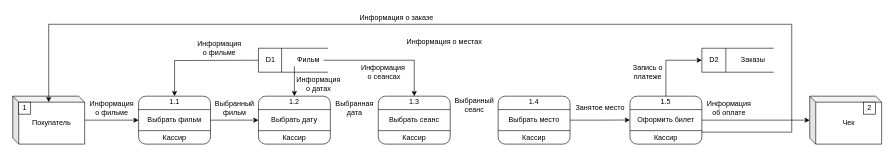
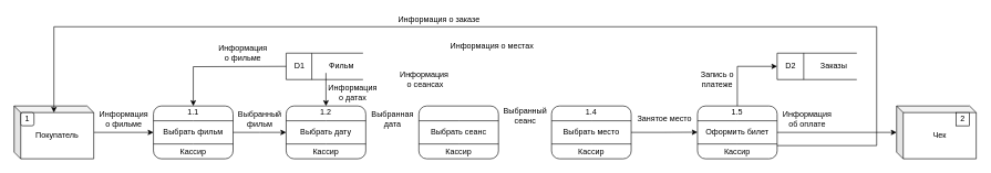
  <mxCell id="0" />
  <mxCell id="1" parent="0" />
  <mxCell id="2" style="edgeStyle=orthogonalEdgeStyle;rounded=0;orthogonalLoop=1;jettySize=auto;html=1;entryX=0;entryY=0.5;entryDx=0;entryDy=0;" parent="1" source="65" target="4" edge="1"><mxGeometry relative="1" as="geometry"><mxPoint x="270" y="200" as="targetPoint" /></mxGeometry></mxCell>
  <mxCell id="3" value="1.1" style="group" parent="1" vertex="1" connectable="0"><mxGeometry x="230" y="160" width="120" height="80" as="geometry" /></mxCell>
  <mxCell id="4" value="Выбрать фильм" style="rounded=1;whiteSpace=wrap;html=1;" parent="3" vertex="1"><mxGeometry width="120" height="80" as="geometry" /></mxCell>
  <mxCell id="5" value="" style="shape=link;html=1;width=35.116;exitX=0;exitY=0.5;exitDx=0;exitDy=0;entryX=1;entryY=0.5;entryDx=0;entryDy=0;" parent="3" source="4" target="4" edge="1"><mxGeometry width="100" relative="1" as="geometry"><mxPoint x="-20" y="40" as="sourcePoint" /><mxPoint x="110" y="39.84" as="targetPoint" /><Array as="points"><mxPoint x="60" y="40" /></Array></mxGeometry></mxCell>
  <mxCell id="6" value="1.1" style="text;html=1;strokeColor=none;fillColor=none;align=center;verticalAlign=middle;whiteSpace=wrap;rounded=0;" parent="3" vertex="1"><mxGeometry x="40" width="40" height="20" as="geometry" /></mxCell>
  <mxCell id="7" value="Кассир" style="text;html=1;strokeColor=none;fillColor=none;align=center;verticalAlign=middle;whiteSpace=wrap;rounded=0;" parent="3" vertex="1"><mxGeometry x="40" y="60" width="40" height="20" as="geometry" /></mxCell>
  <mxCell id="8" value="1.1" style="group" parent="1" vertex="1" connectable="0"><mxGeometry x="430" y="160" width="120" height="80" as="geometry" /></mxCell>
  <mxCell id="9" value="Выбрать дату" style="rounded=1;whiteSpace=wrap;html=1;" parent="8" vertex="1"><mxGeometry width="120" height="80" as="geometry" /></mxCell>
  <mxCell id="10" value="" style="shape=link;html=1;width=35.116;exitX=0;exitY=0.5;exitDx=0;exitDy=0;entryX=1;entryY=0.5;entryDx=0;entryDy=0;" parent="8" source="9" target="9" edge="1"><mxGeometry width="100" relative="1" as="geometry"><mxPoint x="-20" y="40" as="sourcePoint" /><mxPoint x="110" y="39.84" as="targetPoint" /><Array as="points"><mxPoint x="60" y="40" /></Array></mxGeometry></mxCell>
  <mxCell id="11" value="1.2" style="text;html=1;strokeColor=none;fillColor=none;align=center;verticalAlign=middle;whiteSpace=wrap;rounded=0;" parent="8" vertex="1"><mxGeometry x="40" width="40" height="20" as="geometry" /></mxCell>
  <mxCell id="12" value="Кассир" style="text;html=1;strokeColor=none;fillColor=none;align=center;verticalAlign=middle;whiteSpace=wrap;rounded=0;" parent="8" vertex="1"><mxGeometry x="40" y="60" width="40" height="20" as="geometry" /></mxCell>
  <mxCell id="13" value="1.1" style="group" parent="1" vertex="1" connectable="0"><mxGeometry x="630" y="160" width="120" height="80" as="geometry" /></mxCell>
  <mxCell id="14" value="Выбрать сеанс" style="rounded=1;whiteSpace=wrap;html=1;" parent="13" vertex="1"><mxGeometry width="120" height="80" as="geometry" /></mxCell>
  <mxCell id="15" value="" style="shape=link;html=1;width=35.116;exitX=0;exitY=0.5;exitDx=0;exitDy=0;entryX=1;entryY=0.5;entryDx=0;entryDy=0;" parent="13" source="14" target="14" edge="1"><mxGeometry width="100" relative="1" as="geometry"><mxPoint x="-20" y="40" as="sourcePoint" /><mxPoint x="110" y="39.84" as="targetPoint" /><Array as="points"><mxPoint x="60" y="40" /></Array></mxGeometry></mxCell>
- <mxCell id="16" value="1.3" style="text;html=1;strokeColor=none;fillColor=none;align=center;verticalAlign=middle;whiteSpace=wrap;rounded=0;" parent="13" vertex="1"><mxGeometry x="40" width="40" height="20" as="geometry" /></mxCell>
  <mxCell id="17" value="Кассир" style="text;html=1;strokeColor=none;fillColor=none;align=center;verticalAlign=middle;whiteSpace=wrap;rounded=0;" parent="13" vertex="1"><mxGeometry x="40" y="60" width="40" height="20" as="geometry" /></mxCell>
  <mxCell id="18" value="1.1" style="group" parent="1" vertex="1" connectable="0"><mxGeometry x="830" y="160" width="120" height="80" as="geometry" /></mxCell>
  <mxCell id="19" value="Выбрать место" style="rounded=1;whiteSpace=wrap;html=1;" parent="18" vertex="1"><mxGeometry width="120" height="80" as="geometry" /></mxCell>
  <mxCell id="20" value="" style="shape=link;html=1;width=35.116;exitX=0;exitY=0.5;exitDx=0;exitDy=0;entryX=1;entryY=0.5;entryDx=0;entryDy=0;" parent="18" source="19" target="19" edge="1"><mxGeometry width="100" relative="1" as="geometry"><mxPoint x="-20" y="40" as="sourcePoint" /><mxPoint x="110" y="39.84" as="targetPoint" /><Array as="points"><mxPoint x="60" y="40" /></Array></mxGeometry></mxCell>
  <mxCell id="21" value="1.4" style="text;html=1;strokeColor=none;fillColor=none;align=center;verticalAlign=middle;whiteSpace=wrap;rounded=0;" parent="18" vertex="1"><mxGeometry x="40" width="40" height="20" as="geometry" /></mxCell>
  <mxCell id="22" value="Кассир" style="text;html=1;strokeColor=none;fillColor=none;align=center;verticalAlign=middle;whiteSpace=wrap;rounded=0;" parent="18" vertex="1"><mxGeometry x="40" y="60" width="40" height="20" as="geometry" /></mxCell>
  <mxCell id="23" value="1.1" style="group" parent="1" vertex="1" connectable="0"><mxGeometry x="1050" y="160" width="120" height="80" as="geometry" /></mxCell>
  <mxCell id="24" value="Оформить билет" style="rounded=1;whiteSpace=wrap;html=1;" parent="23" vertex="1"><mxGeometry width="120" height="80" as="geometry" /></mxCell>
  <mxCell id="25" value="" style="shape=link;html=1;width=35.116;exitX=0;exitY=0.5;exitDx=0;exitDy=0;entryX=1;entryY=0.5;entryDx=0;entryDy=0;" parent="23" source="24" target="24" edge="1"><mxGeometry width="100" relative="1" as="geometry"><mxPoint x="-20" y="40" as="sourcePoint" /><mxPoint x="110" y="39.84" as="targetPoint" /><Array as="points"><mxPoint x="60" y="40" /></Array></mxGeometry></mxCell>
  <mxCell id="26" value="1.5" style="text;html=1;strokeColor=none;fillColor=none;align=center;verticalAlign=middle;whiteSpace=wrap;rounded=0;" parent="23" vertex="1"><mxGeometry x="40" width="40" height="20" as="geometry" /></mxCell>
  <mxCell id="27" value="Кассир" style="text;html=1;strokeColor=none;fillColor=none;align=center;verticalAlign=middle;whiteSpace=wrap;rounded=0;" parent="23" vertex="1"><mxGeometry x="40" y="60" width="40" height="20" as="geometry" /></mxCell>
  <mxCell id="28" style="edgeStyle=orthogonalEdgeStyle;rounded=0;orthogonalLoop=1;jettySize=auto;html=1;" parent="1" source="4" edge="1"><mxGeometry relative="1" as="geometry"><mxPoint x="430" y="200" as="targetPoint" /></mxGeometry></mxCell>
  <mxCell id="29" style="edgeStyle=orthogonalEdgeStyle;rounded=0;orthogonalLoop=1;jettySize=auto;html=1;exitX=1;exitY=0.5;exitDx=0;exitDy=0;" parent="1" source="9" edge="1"><mxGeometry relative="1" as="geometry"><mxPoint x="550" y="200" as="targetPoint" /></mxGeometry></mxCell>
  <mxCell id="30" value="Выбранный &lt;br&gt;фильм" style="text;html=1;align=center;verticalAlign=middle;resizable=0;points=[];autosize=1;" parent="1" vertex="1"><mxGeometry x="350" y="165" width="80" height="30" as="geometry" /></mxCell>
  <mxCell id="31" value="Выбранная &lt;br&gt;дата" style="text;html=1;align=center;verticalAlign=middle;resizable=0;points=[];autosize=1;" parent="1" vertex="1"><mxGeometry x="550" y="165" width="80" height="30" as="geometry" /></mxCell>
  <mxCell id="32" value="Выбранный &lt;br&gt;сеанс" style="text;html=1;align=center;verticalAlign=middle;resizable=0;points=[];autosize=1;" parent="1" vertex="1"><mxGeometry x="750" y="160" width="80" height="30" as="geometry" /></mxCell>
  <mxCell id="33" value="Занятое место" style="text;html=1;align=center;verticalAlign=middle;resizable=0;points=[];autosize=1;" parent="1" vertex="1"><mxGeometry x="950" y="170" width="100" height="20" as="geometry" /></mxCell>
  <mxCell id="34" value="Информация&lt;br&gt;об оплате" style="text;html=1;align=center;verticalAlign=middle;resizable=0;points=[];autosize=1;" parent="1" vertex="1"><mxGeometry x="1170" y="165" width="90" height="30" as="geometry" /></mxCell>
  <mxCell id="35" value="" style="group" parent="1" vertex="1" connectable="0"><mxGeometry x="430" width="140" height="40" as="geometry" y="80" /></mxCell>
  <mxCell id="36" value="" style="endArrow=none;html=1;" parent="35" edge="1"><mxGeometry width="50" height="50" relative="1" as="geometry"><mxPoint y="40" as="sourcePoint" /><mxPoint x="115.862" y="40" as="targetPoint" /></mxGeometry></mxCell>
  <mxCell id="37" value="" style="endArrow=none;html=1;" parent="35" edge="1"><mxGeometry width="50" height="50" relative="1" as="geometry"><mxPoint y="40" as="sourcePoint" /><mxPoint as="targetPoint" /></mxGeometry></mxCell>
  <mxCell id="38" value="" style="endArrow=none;html=1;" parent="35" edge="1"><mxGeometry width="50" height="50" relative="1" as="geometry"><mxPoint as="sourcePoint" /><mxPoint x="115.862" as="targetPoint" /></mxGeometry></mxCell>
  <mxCell id="39" value="" style="endArrow=none;html=1;" parent="35" edge="1"><mxGeometry width="50" height="50" relative="1" as="geometry"><mxPoint x="38.621" y="40" as="sourcePoint" /><mxPoint x="38.621" as="targetPoint" /></mxGeometry></mxCell>
  <mxCell id="40" value="D1" style="text;html=1;align=center;verticalAlign=middle;resizable=0;points=[];autosize=1;" parent="35" vertex="1"><mxGeometry x="4.828" y="10" width="30" height="20" as="geometry" /></mxCell>
  <mxCell id="41" value="Фильм" style="text;html=1;align=center;verticalAlign=middle;resizable=0;points=[];autosize=1;" parent="35" vertex="1"><mxGeometry x="58.276" y="10" width="50" height="20" as="geometry" /></mxCell>
  <mxCell id="42" value="" style="group" parent="1" vertex="1" connectable="0"><mxGeometry x="1170" width="145" height="40" as="geometry" y="80" /></mxCell>
  <mxCell id="43" value="" style="endArrow=none;html=1;" parent="42" edge="1"><mxGeometry width="50" height="50" relative="1" as="geometry"><mxPoint y="40" as="sourcePoint" /><mxPoint x="120" y="40" as="targetPoint" /></mxGeometry></mxCell>
  <mxCell id="44" value="" style="endArrow=none;html=1;" parent="42" edge="1"><mxGeometry width="50" height="50" relative="1" as="geometry"><mxPoint y="40" as="sourcePoint" /><mxPoint as="targetPoint" /></mxGeometry></mxCell>
  <mxCell id="45" value="" style="endArrow=none;html=1;" parent="42" edge="1"><mxGeometry width="50" height="50" relative="1" as="geometry"><mxPoint as="sourcePoint" /><mxPoint x="120" as="targetPoint" /></mxGeometry></mxCell>
  <mxCell id="46" value="" style="endArrow=none;html=1;" parent="42" edge="1"><mxGeometry width="50" height="50" relative="1" as="geometry"><mxPoint x="40" y="40" as="sourcePoint" /><mxPoint x="40" as="targetPoint" /></mxGeometry></mxCell>
  <mxCell id="47" value="D2" style="text;html=1;align=center;verticalAlign=middle;resizable=0;points=[];autosize=1;" parent="42" vertex="1"><mxGeometry x="5" y="10" width="30" height="20" as="geometry" /></mxCell>
  <mxCell id="48" value="Заказы" style="text;html=1;align=center;verticalAlign=middle;resizable=0;points=[];autosize=1;" parent="42" vertex="1"><mxGeometry x="55" y="10" width="60" height="20" as="geometry" /></mxCell>
  <mxCell id="49" style="edgeStyle=orthogonalEdgeStyle;rounded=0;orthogonalLoop=1;jettySize=auto;html=1;entryX=0.5;entryY=0;entryDx=0;entryDy=0;" parent="1" target="6" edge="1"><mxGeometry relative="1" as="geometry"><mxPoint x="290" y="100" as="targetPoint" /><mxPoint x="430" y="100" as="sourcePoint" /></mxGeometry></mxCell>
  <mxCell id="50" value="Информация о фильме" style="text;html=1;strokeColor=none;fillColor=none;align=center;verticalAlign=middle;whiteSpace=wrap;rounded=0;" parent="1" vertex="1"><mxGeometry x="340" y="70" width="50" height="20" as="geometry" /></mxCell>
  <mxCell id="51" style="edgeStyle=orthogonalEdgeStyle;rounded=0;orthogonalLoop=1;jettySize=auto;html=1;entryX=0.5;entryY=0;entryDx=0;entryDy=0;" parent="1" source="41" target="11" edge="1"><mxGeometry relative="1" as="geometry"><Array as="points"><mxPoint x="490" y="130" /><mxPoint x="490" y="130" /></Array></mxGeometry></mxCell>
  <mxCell id="52" value="Информация&amp;nbsp;&lt;br&gt;о сеансах" style="text;html=1;strokeColor=none;fillColor=none;align=center;verticalAlign=middle;whiteSpace=wrap;rounded=0;" parent="1" vertex="1"><mxGeometry x="620" y="110" width="40" height="20" as="geometry" /></mxCell>
  <mxCell id="53" style="edgeStyle=orthogonalEdgeStyle;rounded=0;orthogonalLoop=1;jettySize=auto;html=1;" parent="1" edge="1"><mxGeometry relative="1" as="geometry"><mxPoint x="1170" y="100" as="targetPoint" /><mxPoint x="1110" y="160" as="sourcePoint" /><Array as="points"><mxPoint x="1110" y="100" /></Array></mxGeometry></mxCell>
  <mxCell id="54" value="Запись о платеже" style="text;html=1;strokeColor=none;fillColor=none;align=center;verticalAlign=middle;whiteSpace=wrap;rounded=0;" parent="1" vertex="1"><mxGeometry x="1050" y="110" width="60" height="20" as="geometry" /></mxCell>
- <mxCell id="55" style="edgeStyle=orthogonalEdgeStyle;rounded=0;orthogonalLoop=1;jettySize=auto;html=1;entryX=0.5;entryY=0;entryDx=0;entryDy=0;" parent="1" source="41" target="16" edge="1"><mxGeometry relative="1" as="geometry" /></mxCell>
  <mxCell id="56" style="edgeStyle=orthogonalEdgeStyle;rounded=0;orthogonalLoop=1;jettySize=auto;html=1;exitX=1;exitY=0.5;exitDx=0;exitDy=0;" parent="1" source="19" edge="1"><mxGeometry relative="1" as="geometry"><mxPoint x="1050" y="199.759" as="targetPoint" /></mxGeometry></mxCell>
  <mxCell id="57" value="Чек" style="shape=cube;whiteSpace=wrap;html=1;boundedLbl=1;backgroundOutline=1;darkOpacity=0.05;darkOpacity2=0.1;size=10;" parent="1" vertex="1"><mxGeometry x="1350" y="160" width="120" height="80" as="geometry" /></mxCell>
  <mxCell id="58" style="edgeStyle=orthogonalEdgeStyle;rounded=0;orthogonalLoop=1;jettySize=auto;html=1;entryX=0;entryY=0.5;entryDx=0;entryDy=0;entryPerimeter=0;" parent="1" source="24" target="57" edge="1"><mxGeometry relative="1" as="geometry" /></mxCell>
  <mxCell id="59" value="2" style="whiteSpace=wrap;html=1;aspect=fixed;" parent="1" vertex="1"><mxGeometry x="1440" y="170" width="20" height="20" as="geometry" /></mxCell>
  <mxCell id="60" value="Информация о заказе" style="text;html=1;align=center;verticalAlign=middle;resizable=0;points=[];autosize=1;" parent="1" vertex="1"><mxGeometry x="590" y="20" width="140" height="20" as="geometry" /></mxCell>
  <mxCell id="61" value="Информация &lt;br&gt;о датах" style="text;html=1;align=center;verticalAlign=middle;resizable=0;points=[];autosize=1;" vertex="1" parent="1"><mxGeometry x="485" y="125" width="90" height="30" as="geometry" /></mxCell>
  <mxCell id="62" value="Информация о местах" style="text;html=1;align=center;verticalAlign=middle;resizable=0;points=[];autosize=1;" vertex="1" parent="1"><mxGeometry x="670" y="60" width="140" height="20" as="geometry" /></mxCell>
  <mxCell id="63" value="Информация &lt;br&gt;о фильме" style="text;html=1;align=center;verticalAlign=middle;resizable=0;points=[];autosize=1;" vertex="1" parent="1"><mxGeometry x="140" y="165" width="90" height="30" as="geometry" /></mxCell>
  <mxCell id="64" value="" style="group" vertex="1" connectable="0" parent="1"><mxGeometry x="20" y="160" width="120" height="80" as="geometry" /></mxCell>
  <mxCell id="65" value="Покупатель" style="shape=cube;whiteSpace=wrap;html=1;boundedLbl=1;backgroundOutline=1;darkOpacity=0.05;darkOpacity2=0.1;size=10;" parent="64" vertex="1"><mxGeometry width="120" height="80" as="geometry" /></mxCell>
- <mxCell id="66" value="1" style="whiteSpace=wrap;html=1;aspect=fixed;" parent="64" vertex="1"><mxGeometry x="10" y="10" width="20" height="20" as="geometry" /></mxCell>
+ <mxCell id="66" value="1" style="whiteSpace=wrap;html=1;aspect=fixed;rounded=1;" parent="64" vertex="1"><mxGeometry x="10" y="10" width="20" height="20" as="geometry" /></mxCell>
  <mxCell id="67" style="edgeStyle=orthogonalEdgeStyle;rounded=0;orthogonalLoop=1;jettySize=auto;html=1;exitX=1;exitY=0.75;exitDx=0;exitDy=0;" parent="1" source="24" edge="1"><mxGeometry relative="1" as="geometry"><mxPoint x="80" y="170" as="targetPoint" /><Array as="points"><mxPoint x="1320" y="220" /><mxPoint x="1320" y="40" /><mxPoint x="80" y="40" /></Array></mxGeometry></mxCell>
